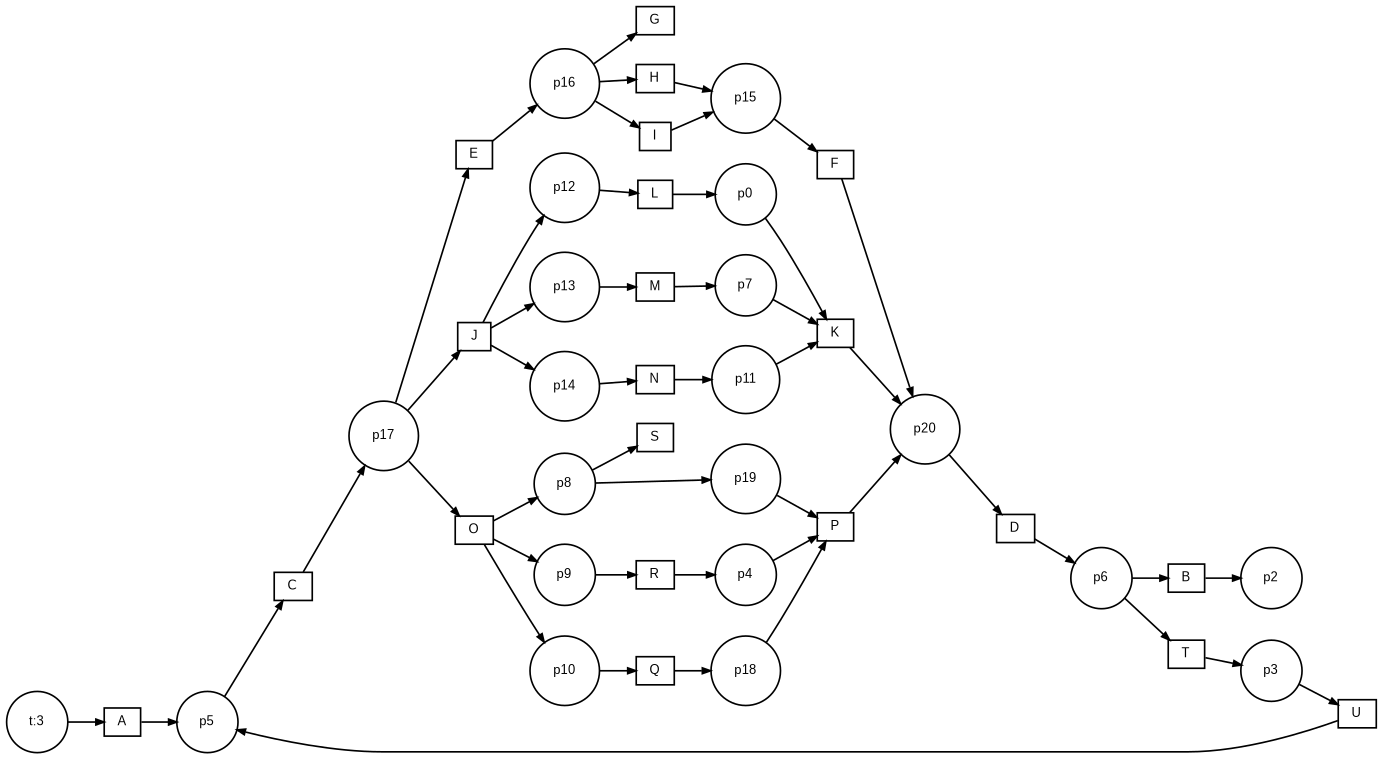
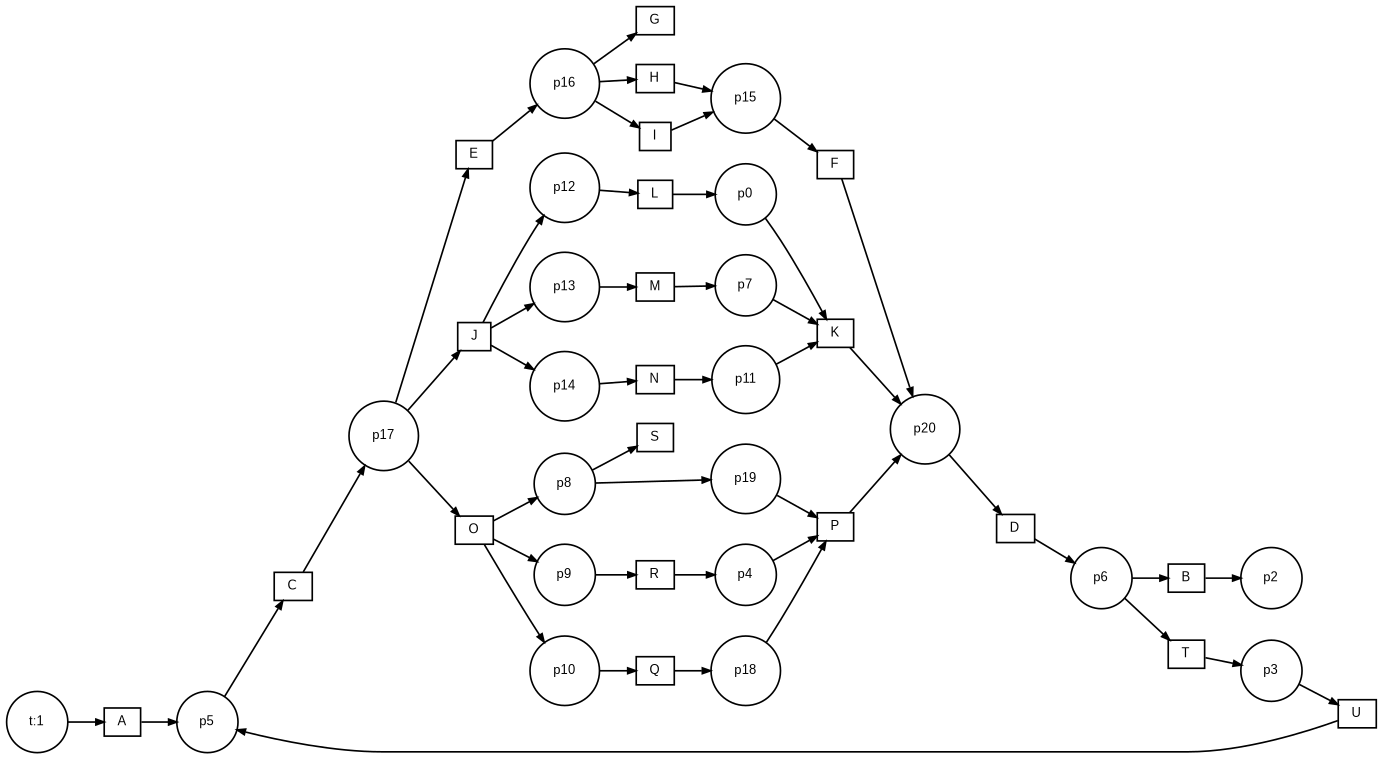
  digraph {
    fontname=Arial
    fontsize=8
    rankdir=LR
    ranksep=.3
    remincross=true
    node [fontname=Arial fontsize=8 shape=box]
    edge [arrowsize=0.5]
    n1 [height=.2 label="A\n" width=.2]
    p5 [height=.2 shape=circle width=.2]
    n3 [height=.2 label="C\n" width=.2]
    n4 [height=.2 label="B\n" width=.2]
    p2 [height=.2 shape=circle width=.2]
    p17 [height=.2 shape=circle width=.2]
    n7 [height=.2 label="E\n" width=.2]
    n8 [height=.2 label="J\n" width=.2]
    n9 [height=.2 label="O\n" width=.2]
    n10 [height=.2 label="D\n" width=.2]
    p6 [height=.2 shape=circle width=.2]
    n12 [height=.2 label="T\n" width=.2]
    p16 [height=.2 shape=circle width=.2]
    n14 [height=.2 label="G\n" width=.2]
    n15 [height=.2 label="H\n" width=.2]
    n16 [height=.2 label="I\n" width=.2]
    n17 [height=.2 label="F\n" width=.2]
    p20 [height=.2 shape=circle width=.2]
    p15 [height=.2 shape=circle width=.2]
    p12 [height=.2 shape=circle width=.2]
    p13 [height=.2 shape=circle width=.2]
    p14 [height=.2 shape=circle width=.2]
    n23 [height=.2 label="L\n" width=.2]
    n24 [height=.2 label="M\n" width=.2]
    n25 [height=.2 label="N\n" width=.2]
    n26 [height=.2 label="K\n" width=.2]
    p0 [height=.2 shape=circle width=.2]
    p7 [height=.2 shape=circle width=.2]
    p11 [height=.2 shape=circle width=.2]
    p8 [height=.2 shape=circle width=.2]
    p9 [height=.2 shape=circle width=.2]
    p10 [height=.2 shape=circle width=.2]
    n33 [height=.2 label="S\n" width=.2]
    p19 [height=.2 shape=circle width=.2]
    n35 [height=.2 label="R\n" width=.2]
    n36 [height=.2 label="Q\n" width=.2]
    n37 [height=.2 label="P\n" width=.2]
    p18 [height=.2 shape=circle width=.2]
    p4 [height=.2 shape=circle width=.2]
    p3 [height=.2 shape=circle width=.2]
    n41 [height=.2 label="U\n" width=.2]
-   n42 [height=.2 label="t:3" shape=circle width=.2]
+   n42 [height=.2 label="t:1" shape=circle width=.2]
    n1 -> p5
    p5 -> n3
    n3 -> p17
    n4 -> p2
    p17 -> n7
    p17 -> n8
    p17 -> n9
    n7 -> p16
    n8 -> p12
    n8 -> p13
    n8 -> p14
    n9 -> p8
    n9 -> p9
    n9 -> p10
    n10 -> p6
    p6 -> n4
    p6 -> n12
    n12 -> p3
    p16 -> n14
    p16 -> n15
    p16 -> n16
    n15 -> p15
    n16 -> p15
    n17 -> p20
    p20 -> n10
    p15 -> n17
    p12 -> n23
    p13 -> n24
    p14 -> n25
    n23 -> p0
    n24 -> p7
    n25 -> p11
    n26 -> p20
    p0 -> n26
    p7 -> n26
    p11 -> n26
    p8 -> n33
    p8 -> p19
    p9 -> n35
    p10 -> n36
    p19 -> n37
    n35 -> p4
    n36 -> p18
    n37 -> p20
    p18 -> n37
    p4 -> n37
    p3 -> n41
    n41 -> p5
    n42 -> n1
  }
